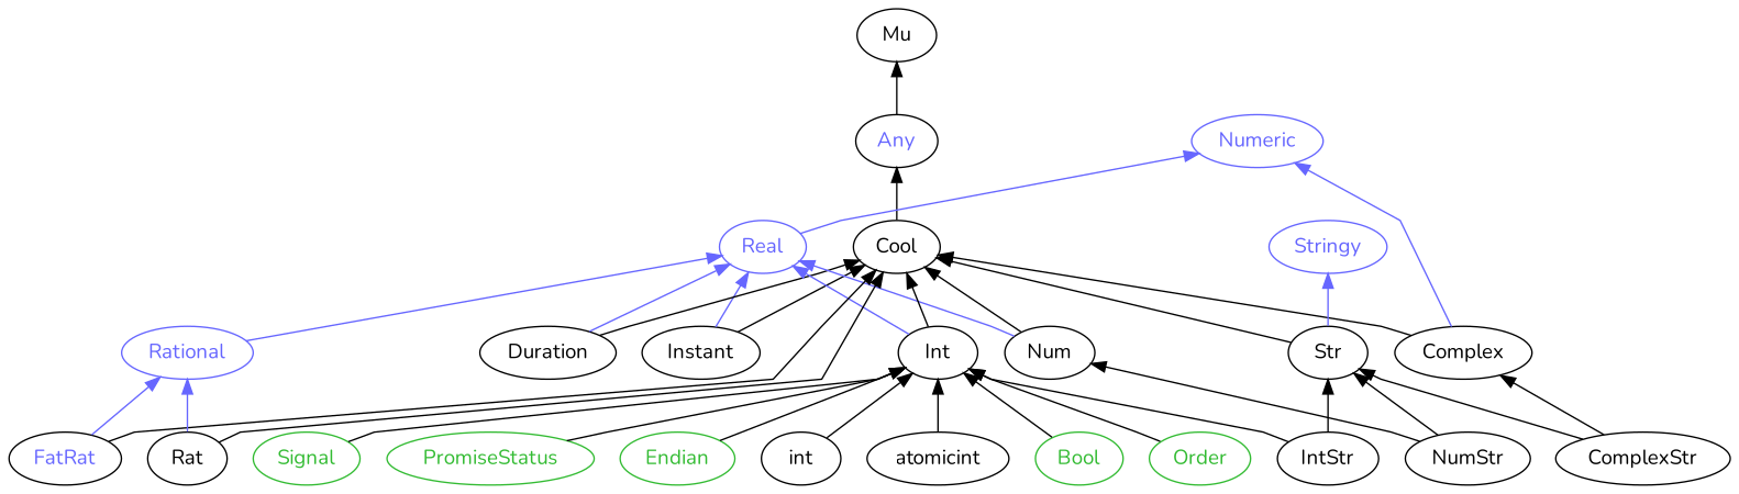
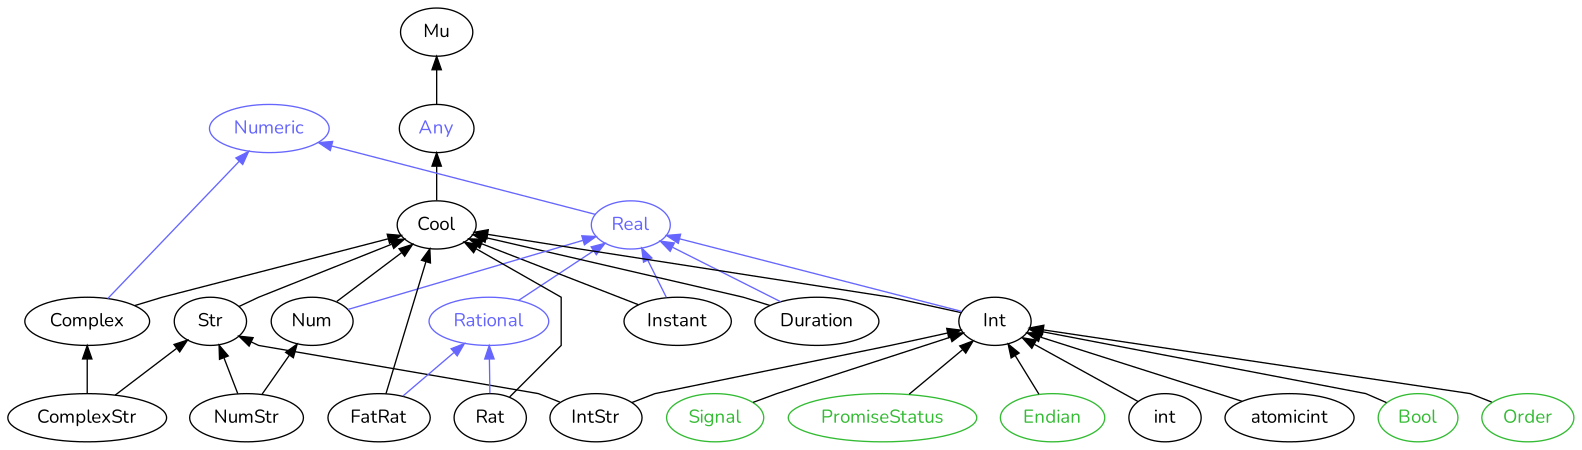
  digraph {
    fontname=Nunito
    rankdir=BT
    splines=polyline
    node [color="#000000" fontcolor="#000000" fontname=Nunito]
    edge [color="#000000" fontname=Nunito]
    Numeric [color="#6666FF" fontcolor="#6666FF"]
    Any [fontcolor="#6666FF"]
    Mu
    Cool
    Complex
    Real [color="#6666FF" fontcolor="#6666FF"]
-   Stringy [color="#6666FF" fontcolor="#6666FF"]
    Str
    ComplexStr
    Rational [color="#6666FF" fontcolor="#6666FF"]
    Instant
    Duration
    Num
    Int
    NumStr
    Signal [color="#33BB33" fontcolor="#33BB33"]
    PromiseStatus [color="#33BB33" fontcolor="#33BB33"]
    Endian [color="#33BB33" fontcolor="#33BB33"]
    int
    atomicint
    Bool [color="#33BB33" fontcolor="#33BB33"]
    IntStr
    Order [color="#33BB33" fontcolor="#33BB33"]
-   FatRat [fontcolor="#6666FF"]
+   FatRat
    Rat
    Any -> Mu
    Cool -> Any
    Complex -> Numeric [color="#6666FF"]
    Complex -> Cool
    Real -> Numeric [color="#6666FF"]
    Str -> Cool
-   Str -> Stringy [color="#6666FF"]
    ComplexStr -> Complex
    ComplexStr -> Str
    Rational -> Real [color="#6666FF"]
    Instant -> Cool
    Instant -> Real [color="#6666FF"]
    Duration -> Cool
    Duration -> Real [color="#6666FF"]
    Num -> Cool
    Num -> Real [color="#6666FF"]
    Int -> Cool
    Int -> Real [color="#6666FF"]
    NumStr -> Str
    NumStr -> Num
    Signal -> Int
    PromiseStatus -> Int
    Endian -> Int
    int -> Int
    atomicint -> Int
    Bool -> Int
    IntStr -> Str
    IntStr -> Int
    Order -> Int
    FatRat -> Cool
    FatRat -> Rational [color="#6666FF"]
    Rat -> Cool
    Rat -> Rational [color="#6666FF"]
  }
